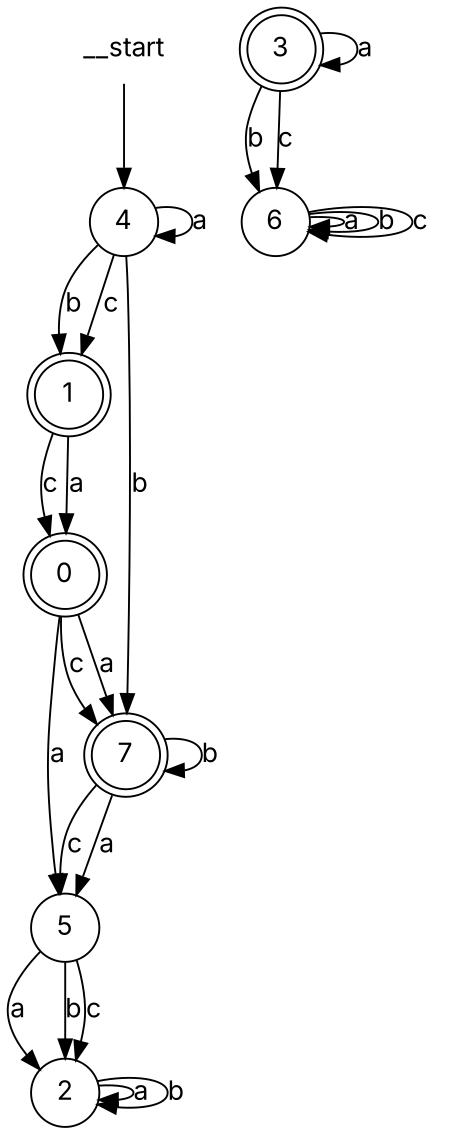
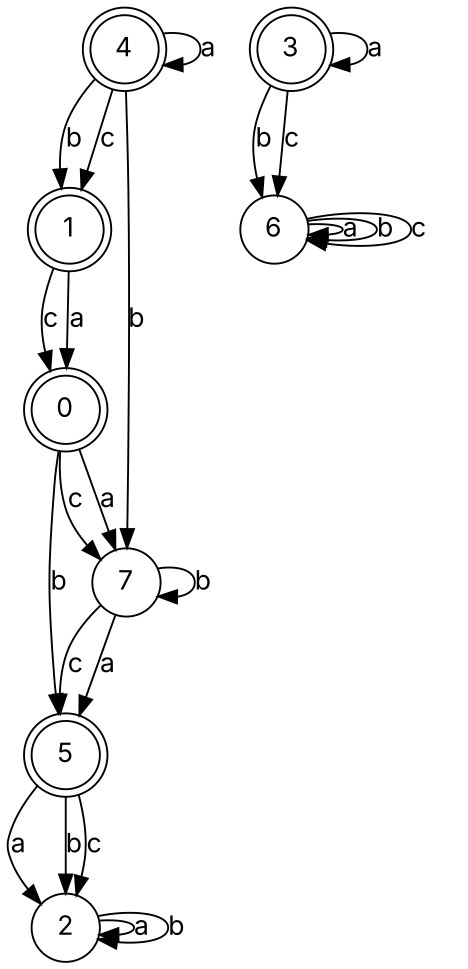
  digraph {
    fontname=Inter
    node [fontname=Inter shape=doublecircle]
    edge [fontname=Inter]
-   __start [shape=none]
-   n2 [label=4 shape=circle]
+   n2 [label=4]
    n3 [label=1]
-   n4 [label=7]
+   n4 [label=7 shape=circle]
    n5 [label=0]
-   n6 [label=5 shape=circle]
+   n6 [label=5]
    n7 [label=2 shape=circle]
    n8 [label=3]
    n9 [label=6 shape=circle]
-   __start -> n2
    n2 -> n2 [label=a]
    n2 -> n3 [label=b]
    n2 -> n3 [label=c]
    n2 -> n4 [label=b]
    n3 -> n5 [label=a]
    n3 -> n5 [label=c]
    n4 -> n4 [label=b]
    n4 -> n6 [label=a]
    n4 -> n6 [label=c]
    n5 -> n4 [label=a]
    n5 -> n4 [label=c]
-   n5 -> n6 [label=a]
+   n5 -> n6 [label=b]
    n6 -> n7 [label=a]
    n6 -> n7 [label=b]
    n6 -> n7 [label=c]
    n7 -> n7 [label=a]
    n7 -> n7 [label=b]
    n8 -> n8 [label=a]
    n8 -> n9 [label=b]
    n8 -> n9 [label=c]
    n9 -> n9 [label=a]
    n9 -> n9 [label=b]
    n9 -> n9 [label=c]
  }
